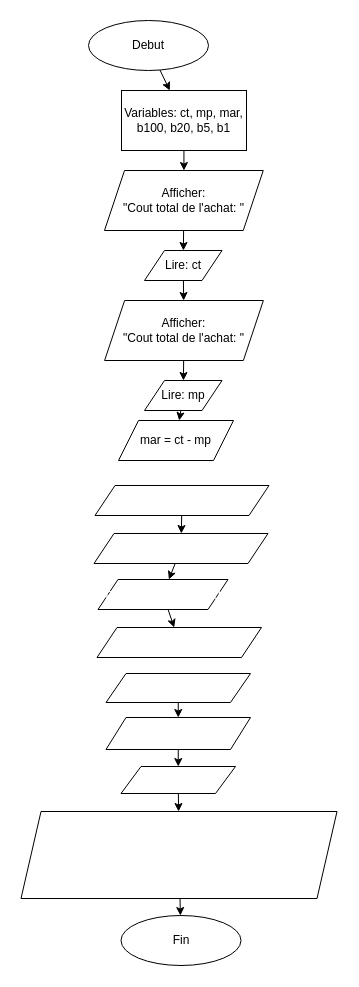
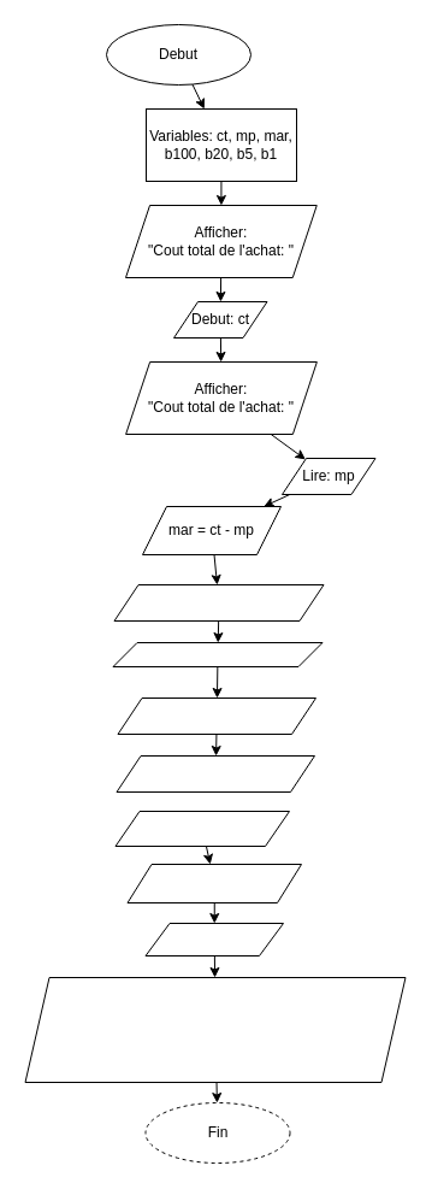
  <mxCell id="0" />
  <mxCell id="1" parent="0" />
  <mxCell id="2" value="" style="edgeStyle=none;html=1;" edge="1" parent="1" source="3" target="5"><mxGeometry relative="1" as="geometry" /></mxCell>
  <mxCell id="3" value="Debut" style="ellipse;whiteSpace=wrap;html=1;" vertex="1" parent="1"><mxGeometry x="88" y="20" width="120" height="50" as="geometry" /></mxCell>
  <mxCell id="4" value="" style="edgeStyle=none;html=1;" edge="1" parent="1" source="5" target="7"><mxGeometry relative="1" as="geometry" /></mxCell>
  <mxCell id="5" value="Variables: ct, mp, mar, b100, b20, b5, b1" style="whiteSpace=wrap;html=1;" vertex="1" parent="1"><mxGeometry x="121" y="90" width="125" height="60" as="geometry" /></mxCell>
  <mxCell id="6" value="" style="edgeStyle=none;html=1;" edge="1" parent="1" source="7" target="11"><mxGeometry relative="1" as="geometry" /></mxCell>
  <mxCell id="7" value="Afficher:&lt;br&gt;&quot;Cout total de l'achat: &quot;" style="shape=parallelogram;perimeter=parallelogramPerimeter;whiteSpace=wrap;html=1;fixedSize=1;" vertex="1" parent="1"><mxGeometry x="104" y="170" width="158.75" height="60" as="geometry" /></mxCell>
  <mxCell id="8" value="" style="edgeStyle=none;html=1;" edge="1" parent="1" source="9" target="13"><mxGeometry relative="1" as="geometry" /></mxCell>
  <mxCell id="9" value="Afficher:&lt;br&gt;&quot;Cout total de l'achat: &quot;" style="shape=parallelogram;perimeter=parallelogramPerimeter;whiteSpace=wrap;html=1;fixedSize=1;" vertex="1" parent="1"><mxGeometry x="104.12" y="300" width="158.75" height="60" as="geometry" /></mxCell>
  <mxCell id="10" value="" style="edgeStyle=none;html=1;" edge="1" parent="1" source="11" target="9"><mxGeometry relative="1" as="geometry" /></mxCell>
- <mxCell id="11" value="Lire: ct" style="shape=parallelogram;perimeter=parallelogramPerimeter;whiteSpace=wrap;html=1;fixedSize=1;" vertex="1" parent="1"><mxGeometry x="144" y="250" width="77.51" height="30" as="geometry" /></mxCell>
+ <mxCell id="11" value="Debut: ct" style="shape=parallelogram;perimeter=parallelogramPerimeter;whiteSpace=wrap;html=1;fixedSize=1;" vertex="1" parent="1"><mxGeometry x="144" y="250" width="77.51" height="30" as="geometry" /></mxCell>
  <mxCell id="12" value="" style="edgeStyle=none;html=1;" edge="1" parent="1" source="13" target="15"><mxGeometry relative="1" as="geometry" /></mxCell>
- <mxCell id="13" value="Lire: mp" style="shape=parallelogram;perimeter=parallelogramPerimeter;whiteSpace=wrap;html=1;fixedSize=1;" vertex="1" parent="1"><mxGeometry x="144" y="380" width="77.51" height="30" as="geometry" /></mxCell>
+ <mxCell id="13" value="Lire: mp" style="shape=parallelogram;perimeter=parallelogramPerimeter;whiteSpace=wrap;html=1;fixedSize=1;" vertex="1" parent="1"><mxGeometry x="234" y="380" width="77.51" height="30" as="geometry" /></mxCell>
+ <mxCell id="14" value="" style="edgeStyle=none;html=1;fontColor=#FFFFFF;" edge="1" parent="1" source="15" target="17"><mxGeometry relative="1" as="geometry" /></mxCell>
  <mxCell id="15" value="mar = ct - mp" style="shape=parallelogram;perimeter=parallelogramPerimeter;whiteSpace=wrap;html=1;fixedSize=1;" vertex="1" parent="1"><mxGeometry x="118" y="420" width="115" height="40" as="geometry" /></mxCell>
  <mxCell id="16" value="" style="edgeStyle=none;html=1;fontColor=#FFFFFF;" edge="1" parent="1" source="17" target="19"><mxGeometry relative="1" as="geometry" /></mxCell>
  <mxCell id="17" value="&lt;span id=&quot;docs-internal-guid-e5d86844-7fff-f38b-03a2-4452653fa133&quot;&gt;&lt;span style=&quot;font-size: 11pt; font-family: Arial, sans-serif; background-color: transparent; font-variant-numeric: normal; font-variant-east-asian: normal; font-variant-alternates: normal; font-variant-position: normal; vertical-align: baseline;&quot;&gt;&lt;font color=&quot;#ffffff&quot;&gt;b100 = mar DIV 100&lt;/font&gt;&lt;/span&gt;&lt;/span&gt;" style="shape=parallelogram;perimeter=parallelogramPerimeter;whiteSpace=wrap;html=1;fixedSize=1;" vertex="1" parent="1"><mxGeometry x="94.5" y="485" width="174" height="30" as="geometry" /></mxCell>
  <mxCell id="18" value="" style="edgeStyle=none;html=1;fontColor=#FFFFFF;" edge="1" parent="1" source="19" target="28"><mxGeometry relative="1" as="geometry" /></mxCell>
- <mxCell id="19" value="&lt;span id=&quot;docs-internal-guid-caa96368-7fff-7342-4fc6-b6c4ea03a520&quot;&gt;&lt;span style=&quot;font-size: 11pt; font-family: Arial, sans-serif; background-color: transparent; font-variant-numeric: normal; font-variant-east-asian: normal; font-variant-alternates: normal; font-variant-position: normal; vertical-align: baseline;&quot;&gt;&lt;font color=&quot;#ffffff&quot;&gt;mar =&amp;nbsp; mar MOD 100&lt;/font&gt;&lt;/span&gt;&lt;/span&gt;" style="shape=parallelogram;perimeter=parallelogramPerimeter;whiteSpace=wrap;html=1;fixedSize=1;" vertex="1" parent="1"><mxGeometry x="93.5" y="533" width="174" height="30" as="geometry" /></mxCell>
+ <mxCell id="19" value="&lt;span id=&quot;docs-internal-guid-caa96368-7fff-7342-4fc6-b6c4ea03a520&quot;&gt;&lt;span style=&quot;font-size: 11pt; font-family: Arial, sans-serif; background-color: transparent; font-variant-numeric: normal; font-variant-east-asian: normal; font-variant-alternates: normal; font-variant-position: normal; vertical-align: baseline;&quot;&gt;&lt;font color=&quot;#ffffff&quot;&gt;mar =&amp;nbsp; mar MOD 100&lt;/font&gt;&lt;/span&gt;&lt;/span&gt;" style="shape=parallelogram;perimeter=parallelogramPerimeter;whiteSpace=wrap;html=1;fixedSize=1;" vertex="1" parent="1"><mxGeometry x="93.5" y="533" width="174" height="20" as="geometry" /></mxCell>
  <mxCell id="20" value="" style="edgeStyle=none;html=1;fontColor=#FFFFFF;" edge="1" parent="1" source="21" target="30"><mxGeometry relative="1" as="geometry" /></mxCell>
  <mxCell id="21" value="&lt;span id=&quot;docs-internal-guid-435c9801-7fff-5e70-4bb6-e33fd6243f73&quot;&gt;&lt;p style=&quot;line-height:1.8;margin-top:0pt;margin-bottom:0pt;&quot; dir=&quot;ltr&quot;&gt;&lt;span style=&quot;font-size: 11pt; font-family: Arial, sans-serif; background-color: transparent; font-variant-numeric: normal; font-variant-east-asian: normal; font-variant-alternates: normal; font-variant-position: normal; vertical-align: baseline;&quot;&gt;&lt;font color=&quot;#ffffff&quot;&gt;b1 = mar&amp;nbsp;&lt;/font&gt;&lt;/span&gt;&lt;/p&gt;&lt;/span&gt;" style="shape=parallelogram;perimeter=parallelogramPerimeter;whiteSpace=wrap;html=1;fixedSize=1;" vertex="1" parent="1"><mxGeometry x="120.5" y="766" width="114.5" height="27" as="geometry" /></mxCell>
  <mxCell id="22" value="" style="edgeStyle=none;html=1;fontColor=#FFFFFF;" edge="1" parent="1" source="23" target="21"><mxGeometry relative="1" as="geometry" /></mxCell>
  <mxCell id="23" value="&lt;span id=&quot;docs-internal-guid-6d6d2fee-7fff-3708-3d29-0a6a4ba6cbdf&quot;&gt;&lt;span style=&quot;font-size: 11pt; font-family: Arial, sans-serif; background-color: transparent; font-variant-numeric: normal; font-variant-east-asian: normal; font-variant-alternates: normal; font-variant-position: normal; vertical-align: baseline;&quot;&gt;&lt;font color=&quot;#ffffff&quot;&gt;mar = mar MOD&amp;nbsp;&lt;/font&gt;&lt;/span&gt;&lt;/span&gt;" style="shape=parallelogram;perimeter=parallelogramPerimeter;whiteSpace=wrap;html=1;fixedSize=1;" vertex="1" parent="1"><mxGeometry x="105.5" y="717" width="144.5" height="32" as="geometry" /></mxCell>
  <mxCell id="24" value="" style="edgeStyle=none;html=1;fontColor=#FFFFFF;" edge="1" parent="1" source="25" target="23"><mxGeometry relative="1" as="geometry" /></mxCell>
- <mxCell id="25" value="&lt;span id=&quot;docs-internal-guid-a9227a6b-7fff-0639-eec1-a4b4ba292b75&quot;&gt;&lt;p style=&quot;line-height:1.8;margin-top:0pt;margin-bottom:0pt;&quot; dir=&quot;ltr&quot;&gt;&lt;span style=&quot;font-size: 11pt; font-family: Arial, sans-serif; background-color: transparent; font-variant-numeric: normal; font-variant-east-asian: normal; font-variant-alternates: normal; font-variant-position: normal; vertical-align: baseline;&quot;&gt;&lt;font color=&quot;#ffffff&quot;&gt;b5 = mar DIV 5&lt;/font&gt;&lt;/span&gt;&lt;/p&gt;&lt;/span&gt;" style="shape=parallelogram;perimeter=parallelogramPerimeter;whiteSpace=wrap;html=1;fixedSize=1;" vertex="1" parent="1"><mxGeometry x="105.5" y="673" width="144.5" height="29" as="geometry" /></mxCell>
- <mxCell id="26" value="&lt;span id=&quot;docs-internal-guid-c102b2f5-7fff-c55a-5f6b-7d5692e8663a&quot;&gt;&lt;p style=&quot;line-height:1.8;margin-top:0pt;margin-bottom:0pt;&quot; dir=&quot;ltr&quot;&gt;&lt;span style=&quot;font-size: 11pt; font-family: Arial, sans-serif; background-color: transparent; font-variant-numeric: normal; font-variant-east-asian: normal; font-variant-alternates: normal; font-variant-position: normal; vertical-align: baseline;&quot;&gt;&lt;font color=&quot;#ffffff&quot;&gt;mar = total MOD 20&lt;/font&gt;&lt;/span&gt;&lt;/p&gt;&lt;/span&gt;" style="shape=parallelogram;perimeter=parallelogramPerimeter;whiteSpace=wrap;html=1;fixedSize=1;" vertex="1" parent="1"><mxGeometry x="96.5" y="627" width="164.5" height="30" as="geometry" /></mxCell>
+ <mxCell id="25" value="&lt;span id=&quot;docs-internal-guid-a9227a6b-7fff-0639-eec1-a4b4ba292b75&quot;&gt;&lt;p style=&quot;line-height:1.8;margin-top:0pt;margin-bottom:0pt;&quot; dir=&quot;ltr&quot;&gt;&lt;span style=&quot;font-size: 11pt; font-family: Arial, sans-serif; background-color: transparent; font-variant-numeric: normal; font-variant-east-asian: normal; font-variant-alternates: normal; font-variant-position: normal; vertical-align: baseline;&quot;&gt;&lt;font color=&quot;#ffffff&quot;&gt;b5 = mar DIV 5&lt;/font&gt;&lt;/span&gt;&lt;/p&gt;&lt;/span&gt;" style="shape=parallelogram;perimeter=parallelogramPerimeter;whiteSpace=wrap;html=1;fixedSize=1;" vertex="1" parent="1"><mxGeometry x="95.5" y="673" width="144.5" height="29" as="geometry" /></mxCell>
+ <mxCell id="26" value="&lt;span id=&quot;docs-internal-guid-c102b2f5-7fff-c55a-5f6b-7d5692e8663a&quot;&gt;&lt;p style=&quot;line-height:1.8;margin-top:0pt;margin-bottom:0pt;&quot; dir=&quot;ltr&quot;&gt;&lt;span style=&quot;font-size: 11pt; font-family: Arial, sans-serif; background-color: transparent; font-variant-numeric: normal; font-variant-east-asian: normal; font-variant-alternates: normal; font-variant-position: normal; vertical-align: baseline;&quot;&gt;&lt;font color=&quot;#ffffff&quot;&gt;mar = mar MOD 20&lt;/font&gt;&lt;/span&gt;&lt;/p&gt;&lt;/span&gt;" style="shape=parallelogram;perimeter=parallelogramPerimeter;whiteSpace=wrap;html=1;fixedSize=1;" vertex="1" parent="1"><mxGeometry x="96.5" y="627" width="164.5" height="30" as="geometry" /></mxCell>
  <mxCell id="27" value="" style="edgeStyle=none;html=1;fontColor=#FFFFFF;" edge="1" parent="1" source="28" target="26"><mxGeometry relative="1" as="geometry" /></mxCell>
- <mxCell id="28" value="&lt;span id=&quot;docs-internal-guid-6f63be68-7fff-d350-7b39-4f58957950a7&quot;&gt;&lt;p style=&quot;line-height:1.8;margin-top:0pt;margin-bottom:0pt;&quot; dir=&quot;ltr&quot;&gt;&lt;span style=&quot;font-size: 11pt; font-family: Arial, sans-serif; background-color: transparent; font-variant-numeric: normal; font-variant-east-asian: normal; font-variant-alternates: normal; font-variant-position: normal; vertical-align: baseline;&quot;&gt;&lt;font color=&quot;#ffffff&quot;&gt;b20 = mar DIV 20&lt;/font&gt;&lt;/span&gt;&lt;/p&gt;&lt;/span&gt;" style="shape=parallelogram;perimeter=parallelogramPerimeter;whiteSpace=wrap;html=1;fixedSize=1;" vertex="1" parent="1"><mxGeometry x="97.5" y="579" width="130" height="30" as="geometry" /></mxCell>
+ <mxCell id="28" value="&lt;span id=&quot;docs-internal-guid-6f63be68-7fff-d350-7b39-4f58957950a7&quot;&gt;&lt;p style=&quot;line-height:1.8;margin-top:0pt;margin-bottom:0pt;&quot; dir=&quot;ltr&quot;&gt;&lt;span style=&quot;font-size: 11pt; font-family: Arial, sans-serif; background-color: transparent; font-variant-numeric: normal; font-variant-east-asian: normal; font-variant-alternates: normal; font-variant-position: normal; vertical-align: baseline;&quot;&gt;&lt;font color=&quot;#ffffff&quot;&gt;b20 = mar DIV 20&lt;/font&gt;&lt;/span&gt;&lt;/p&gt;&lt;/span&gt;" style="shape=parallelogram;perimeter=parallelogramPerimeter;whiteSpace=wrap;html=1;fixedSize=1;" vertex="1" parent="1"><mxGeometry x="97.5" y="579" width="164.5" height="30" as="geometry" /></mxCell>
  <mxCell id="29" value="" style="edgeStyle=none;html=1;fontColor=#FFFFFF;" edge="1" parent="1" source="30" target="31"><mxGeometry relative="1" as="geometry" /></mxCell>
  <mxCell id="30" value="&lt;span id=&quot;docs-internal-guid-435c9801-7fff-5e70-4bb6-e33fd6243f73&quot;&gt;&lt;font color=&quot;#ffffff&quot;&gt;&lt;p style=&quot;line-height:1.8;margin-top:0pt;margin-bottom:0pt;&quot; dir=&quot;ltr&quot;&gt;&lt;span id=&quot;docs-internal-guid-223eb2c5-7fff-f847-755d-e48ce1d38f35&quot;&gt;&lt;/span&gt;&lt;/p&gt;&lt;p style=&quot;line-height:1.8;margin-top:0pt;margin-bottom:0pt;&quot; dir=&quot;ltr&quot;&gt;&lt;span style=&quot;font-size: 11pt; font-family: Arial, sans-serif; background-color: transparent; font-weight: 400; font-style: normal; font-variant: normal; text-decoration: none; vertical-align: baseline;&quot;&gt;AFFICHER(&quot;Remettre au client &quot;, b100, “x100$,” b20, “x20$,”, b5, “x5$,”, b1, “x1$,”)&lt;/span&gt;&lt;/p&gt;&lt;/font&gt;&lt;/span&gt;" style="shape=parallelogram;perimeter=parallelogramPerimeter;whiteSpace=wrap;html=1;fixedSize=1;" vertex="1" parent="1"><mxGeometry x="20.5" y="811" width="316" height="87" as="geometry" /></mxCell>
- <mxCell id="31" value="Fin&lt;br&gt;" style="ellipse;whiteSpace=wrap;html=1;" vertex="1" parent="1"><mxGeometry x="120.5" y="915" width="120" height="50" as="geometry" /></mxCell>
+ <mxCell id="31" value="Fin&lt;br&gt;" style="ellipse;whiteSpace=wrap;html=1;dashed=1;" vertex="1" parent="1"><mxGeometry x="120.5" y="915" width="120" height="50" as="geometry" /></mxCell>
